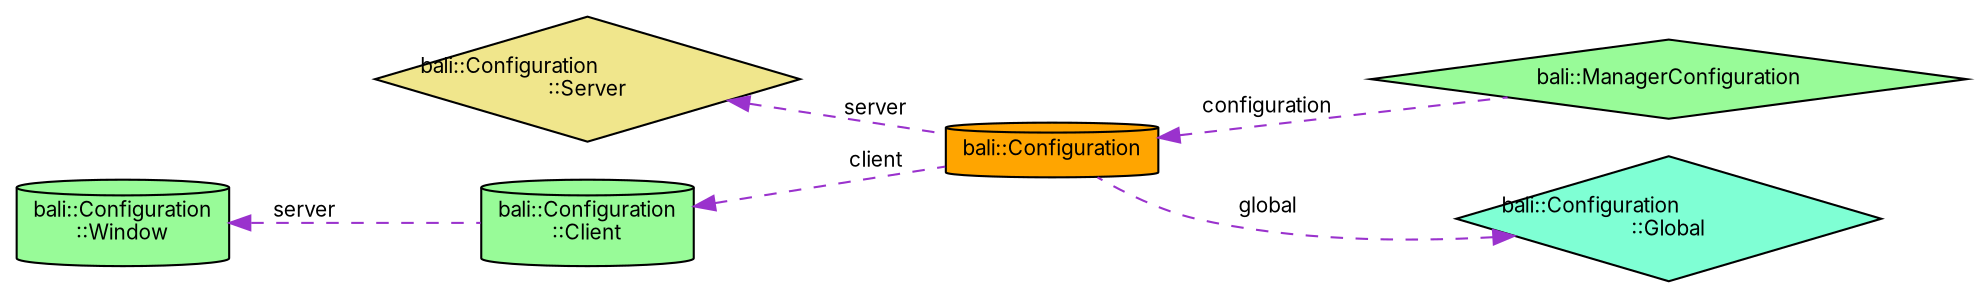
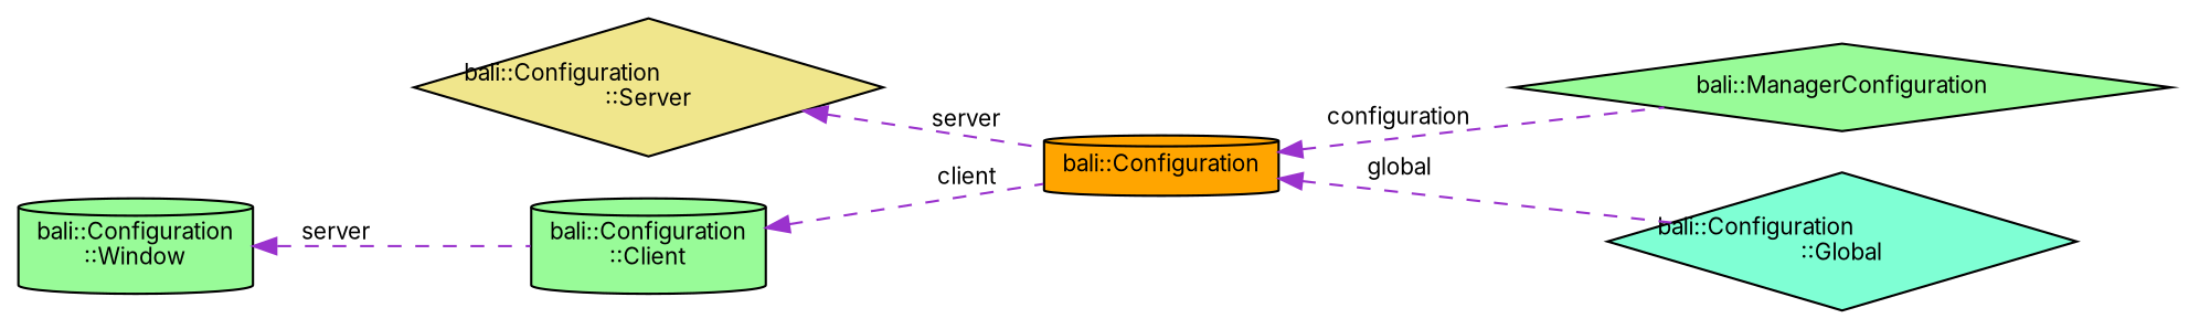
  digraph {
    fontname=Inter
    rankdir=LR
    node [color=black fillcolor=palegreen fontname=Inter fontsize=10 shape=diamond style=filled]
    edge [color=darkorchid3 dir=back fontname=Inter fontsize=10 labelfontname=Helvetica labelfontsize=10 style=dashed]
    n1 [fontcolor=black height=0.2 label="bali::ManagerConfiguration" width=0.4]
    n2 [fillcolor=orange height=0.2 label="bali::Configuration" shape=cylinder width=0.4]
    n3 [fillcolor=khaki height=0.2 label="bali::Configuration\l::Server" width=0.4]
    n4 [height=0.2 label="bali::Configuration\l::Client" shape=cylinder width=0.4]
    n5 [height=0.2 label="bali::Configuration\l::Window" shape=cylinder width=0.4]
    n6 [fillcolor=aquamarine height=0.2 label="bali::Configuration\l::Global" width=0.4]
    n2 -> n1 [label=" configuration"]
    n3 -> n2 [label=" server"]
    n4 -> n2 [label=" client"]
    n5 -> n4 [label=" server"]
-   n6 -> n2 [label=" global"]
+   n2 -> n6 [label=" global"]
  }
